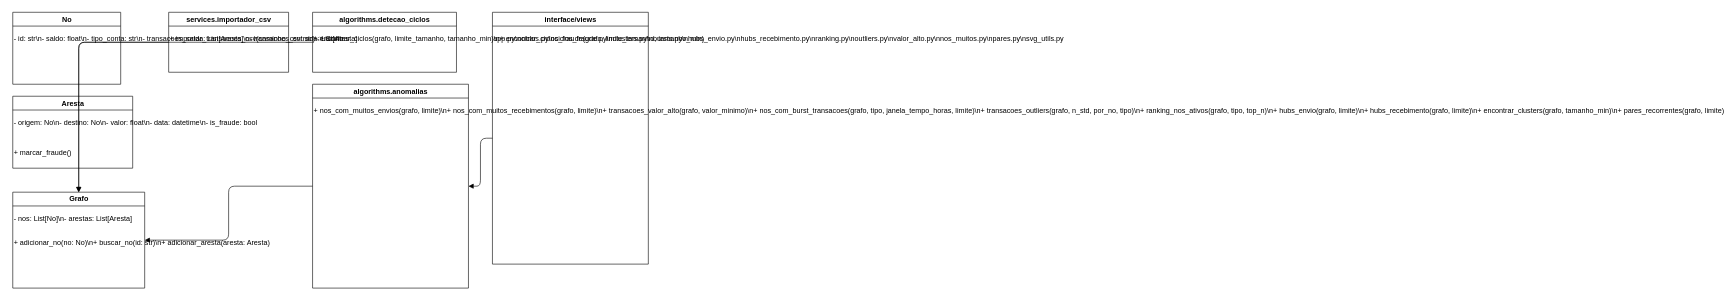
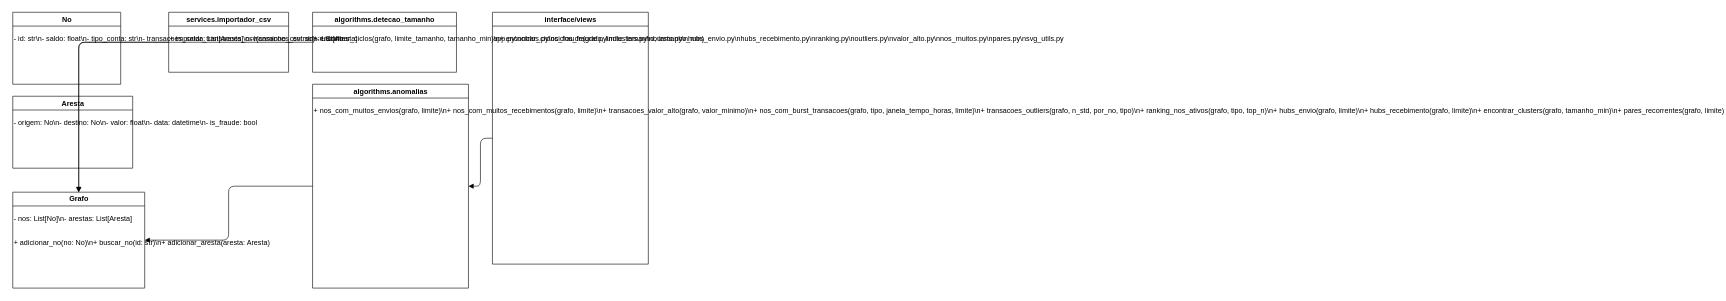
  <mxCell id="0" />
  <mxCell id="1" parent="0" />
  <mxCell id="2" value="No" style="swimlane;html=1;" vertex="1" parent="1"><mxGeometry x="20" y="20" width="180" height="120" as="geometry" /></mxCell>
  <mxCell id="3" value="- id: str\n- saldo: float\n- tipo_conta: str\n- transacoes_saida: List[Aresta]\n- transacoes_entrada: List[Aresta]" style="text;html=1;" vertex="1" parent="2"><mxGeometry x="0" y="30" width="180" height="50" as="geometry" /></mxCell>
  <mxCell id="4" value="Aresta" style="swimlane;html=1;" vertex="1" parent="1"><mxGeometry x="20" y="160" width="200" height="120" as="geometry" /></mxCell>
  <mxCell id="5" value="- origem: No\n- destino: No\n- valor: float\n- data: datetime\n- is_fraude: bool" style="text;html=1;" vertex="1" parent="4"><mxGeometry x="0" y="30" width="200" height="50" as="geometry" /></mxCell>
- <mxCell id="6" value="+ marcar_fraude()" style="text;html=1;" vertex="1" parent="4"><mxGeometry x="0" y="80" width="200" height="20" as="geometry" /></mxCell>
  <mxCell id="7" value="Grafo" style="swimlane;html=1;" vertex="1" parent="1"><mxGeometry x="20" y="320" width="220" height="160" as="geometry" /></mxCell>
  <mxCell id="8" value="- nos: List[No]\n- arestas: List[Aresta]" style="text;html=1;" vertex="1" parent="7"><mxGeometry x="0" y="30" width="220" height="30" as="geometry" /></mxCell>
  <mxCell id="9" value="+ adicionar_no(no: No)\n+ buscar_no(id: str)\n+ adicionar_aresta(aresta: Aresta)" style="text;html=1;" vertex="1" parent="7"><mxGeometry x="0" y="70" width="220" height="40" as="geometry" /></mxCell>
  <mxCell id="10" value="services.importador_csv" style="swimlane;html=1;" vertex="1" parent="1"><mxGeometry x="280" y="20" width="200" height="100" as="geometry" /></mxCell>
  <mxCell id="11" value="+ importar_transacoes_csv(caminho_csv: str) -&gt; Grafo" style="text;html=1;" vertex="1" parent="10"><mxGeometry x="0" y="30" width="200" height="30" as="geometry" /></mxCell>
- <mxCell id="12" value="algorithms.detecao_ciclos" style="swimlane;html=1;" vertex="1" parent="1"><mxGeometry x="520" y="20" width="240" height="100" as="geometry" /></mxCell>
+ <mxCell id="12" value="algorithms.detecao_tamanho" style="swimlane;html=1;" vertex="1" parent="1"><mxGeometry x="520" y="20" width="240" height="100" as="geometry" /></mxCell>
  <mxCell id="13" value="+ encontrar_ciclos(grafo, limite_tamanho, tamanho_min)\n+ encontrar_ciclos_fraude(grafo, limite_tamanho, tamanho_min)" style="text;html=1;" vertex="1" parent="12"><mxGeometry x="0" y="30" width="240" height="40" as="geometry" /></mxCell>
  <mxCell id="14" value="algorithms.anomalias" style="swimlane;html=1;" vertex="1" parent="1"><mxGeometry x="520" y="140" width="260" height="340" as="geometry" /></mxCell>
  <mxCell id="15" value="+ nos_com_muitos_envios(grafo, limite)\n+ nos_com_muitos_recebimentos(grafo, limite)\n+ transacoes_valor_alto(grafo, valor_minimo)\n+ nos_com_burst_transacoes(grafo, tipo, janela_tempo_horas, limite)\n+ transacoes_outliers(grafo, n_std, por_no, tipo)\n+ ranking_nos_ativos(grafo, tipo, top_n)\n+ hubs_envio(grafo, limite)\n+ hubs_recebimento(grafo, limite)\n+ encontrar_clusters(grafo, tamanho_min)\n+ pares_recorrentes(grafo, limite)" style="text;html=1;" vertex="1" parent="14"><mxGeometry x="0" y="30" width="260" height="180" as="geometry" /></mxCell>
  <mxCell id="16" value="interface/views" style="swimlane;html=1;" vertex="1" parent="1"><mxGeometry x="820" y="20" width="260" height="420" as="geometry" /></mxCell>
  <mxCell id="17" value="app.py\nciclos.py\nciclos_fraude.py\nclusters.py\nbursts.py\nhubs_envio.py\nhubs_recebimento.py\nranking.py\noutliers.py\nvalor_alto.py\nnos_muitos.py\npares.py\nsvg_utils.py" style="text;html=1;" vertex="1" parent="16"><mxGeometry x="0" y="30" width="260" height="260" as="geometry" /></mxCell>
  <mxCell id="18" style="edgeStyle=orthogonalEdgeStyle;endArrow=block;endFill=1;html=1;" edge="1" parent="1" source="10" target="7"><mxGeometry relative="1" as="geometry" /></mxCell>
  <mxCell id="19" style="edgeStyle=orthogonalEdgeStyle;endArrow=block;endFill=1;html=1;" edge="1" parent="1" source="12" target="7"><mxGeometry relative="1" as="geometry" /></mxCell>
  <mxCell id="20" style="edgeStyle=orthogonalEdgeStyle;endArrow=block;endFill=1;html=1;" edge="1" parent="1" source="14" target="7"><mxGeometry relative="1" as="geometry" /></mxCell>
  <mxCell id="21" style="edgeStyle=orthogonalEdgeStyle;endArrow=block;endFill=1;html=1;" edge="1" parent="1" source="16" target="14"><mxGeometry relative="1" as="geometry" /></mxCell>
